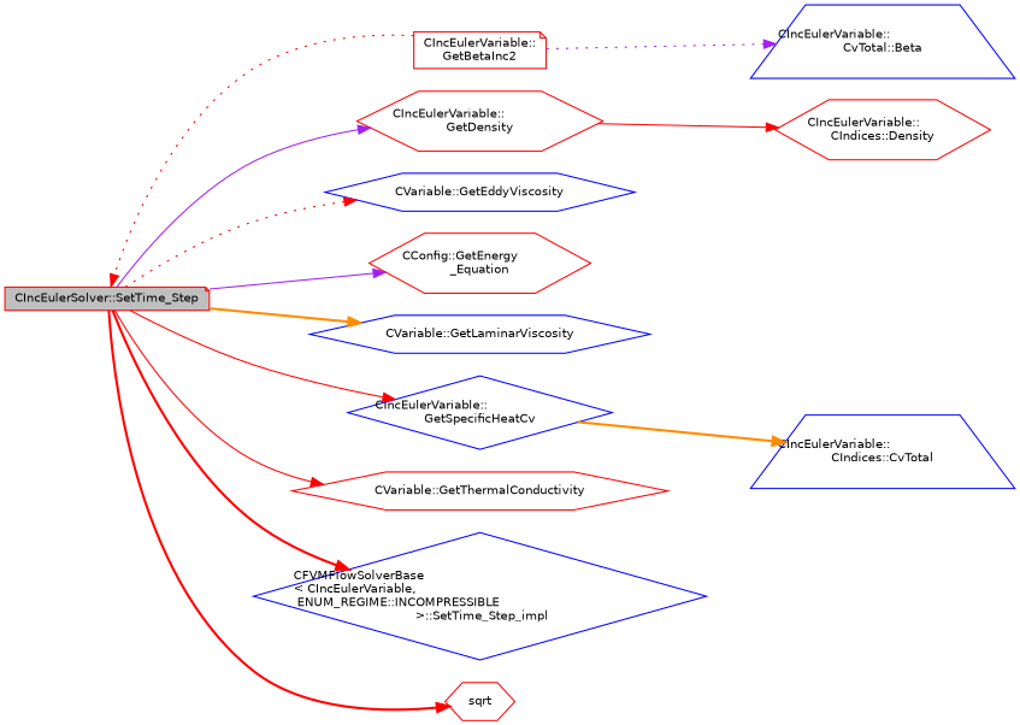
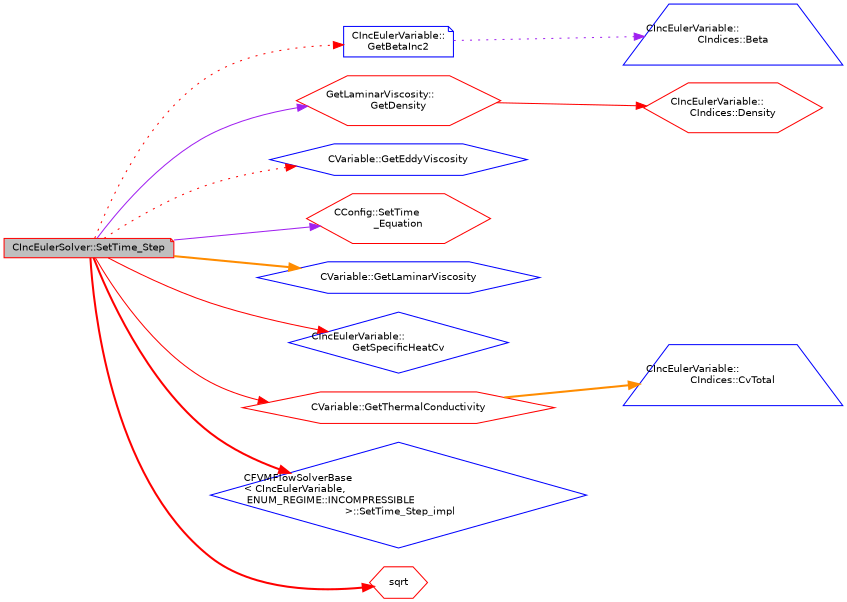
  digraph {
    rankdir=LR
    node [color=blue fillcolor=white fontname=Helvetica fontsize=10 shape=hexagon style=filled]
    edge [color=red fontname=Helvetica fontsize=10 labelfontname=Helvetica labelfontsize=10 style=solid]
    n1 [color=red fillcolor=grey75 fontcolor=black height=0.2 label="CIncEulerSolver::SetTime_Step" shape=note width=0.4]
-   n2 [color=red height=0.2 label="CIncEulerVariable::\lGetBetaInc2" shape=note width=0.4]
-   n3 [color=red height=0.2 label="CIncEulerVariable::\lGetDensity" width=0.4]
+   n2 [height=0.2 label="CIncEulerVariable::\lGetBetaInc2" shape=note width=0.4]
+   n3 [color=red height=0.2 label="GetLaminarViscosity::\lGetDensity" width=0.4]
    n4 [height=0.2 label="CVariable::GetEddyViscosity" width=0.4]
-   n5 [color=red height=0.2 label="CConfig::GetEnergy\l_Equation" width=0.4]
+   n5 [color=red height=0.2 label="CConfig::SetTime\l_Equation" width=0.4]
    n6 [height=0.2 label="CVariable::GetLaminarViscosity" width=0.4]
    n7 [height=0.2 label="CIncEulerVariable::\lGetSpecificHeatCv" shape=diamond width=0.4]
    n8 [color=red height=0.2 label="CVariable::GetThermalConductivity" width=0.4]
    n9 [height=0.2 label="CFVMFlowSolverBase\l\< CIncEulerVariable,\l ENUM_REGIME::INCOMPRESSIBLE\l \>::SetTime_Step_impl" shape=diamond width=0.4]
    n10 [color=red height=0.2 label=sqrt width=0.4]
-   n11 [height=0.2 label="CIncEulerVariable::\lCvTotal::Beta" shape=trapezium width=0.4]
+   n11 [height=0.2 label="CIncEulerVariable::\lCIndices::Beta" shape=trapezium width=0.4]
    n12 [color=red height=0.2 label="CIncEulerVariable::\lCIndices::Density" width=0.4]
    n13 [height=0.2 label="CIncEulerVariable::\lCIndices::CvTotal" shape=trapezium width=0.4]
-   n2 -> n1 [style=dotted]
+   n1 -> n2 [style=dotted]
    n1 -> n3 [color=purple]
    n1 -> n4 [style=dotted]
    n1 -> n5 [color=purple]
    n1 -> n6 [color=darkorange style=bold]
    n1 -> n7
    n1 -> n8
    n1 -> n9 [style=bold]
    n1 -> n10 [style=bold]
    n2 -> n11 [color=purple style=dotted]
    n3 -> n12
-   n7 -> n13 [color=darkorange style=bold]
+   n8 -> n13 [color=darkorange style=bold]
  }
